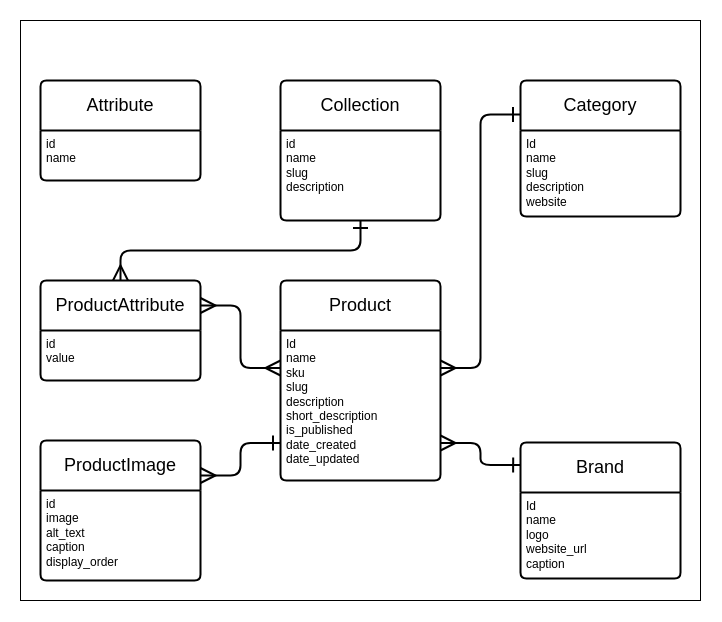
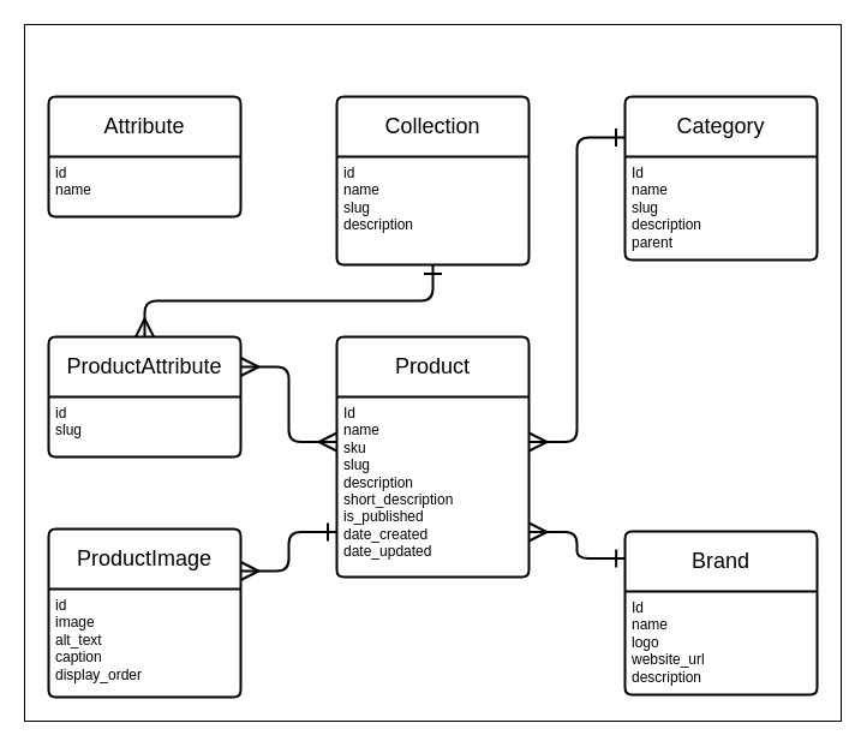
  <mxCell id="0" />
  <mxCell id="1" parent="0" />
  <mxCell id="2" value="" style="rounded=0;whiteSpace=wrap;html=1;" vertex="1" parent="1"><mxGeometry x="20" y="20" width="680" height="580" as="geometry" /></mxCell>
  <mxCell id="3" style="rounded=1;orthogonalLoop=1;jettySize=auto;html=1;strokeWidth=2;edgeStyle=orthogonalEdgeStyle;sourcePerimeterSpacing=0;curved=0;startArrow=ERmany;startFill=0;endArrow=ERone;endFill=0;startSize=12;endSize=12;exitX=1;exitY=0.25;exitDx=0;exitDy=0;entryX=0;entryY=0.25;entryDx=0;entryDy=0;" parent="1" source="5" target="6" edge="1"><mxGeometry relative="1" as="geometry" /></mxCell>
  <mxCell id="4" value="&lt;font style=&quot;font-size: 18px;&quot;&gt;Product&lt;/font&gt;" style="swimlane;childLayout=stackLayout;horizontal=1;startSize=50;horizontalStack=0;rounded=1;fontSize=14;fontStyle=0;strokeWidth=2;resizeParent=0;resizeLast=1;shadow=0;dashed=0;align=center;arcSize=4;whiteSpace=wrap;html=1;" parent="1" vertex="1"><mxGeometry x="280" y="280" width="160" height="200" as="geometry" /></mxCell>
  <mxCell id="5" value="Id&lt;br&gt;&lt;div&gt;name&lt;/div&gt;&lt;div&gt;sku&lt;/div&gt;&lt;div&gt;slug&lt;/div&gt;&lt;div&gt;description&lt;/div&gt;&lt;div&gt;short_description&lt;/div&gt;&lt;div&gt;is_published&lt;/div&gt;&lt;div&gt;date_created&lt;/div&gt;&lt;div&gt;date_updated&lt;/div&gt;" style="align=left;strokeColor=none;fillColor=none;spacingLeft=4;spacingRight=4;fontSize=12;verticalAlign=top;resizable=0;rotatable=0;part=1;html=1;whiteSpace=wrap;" parent="4" vertex="1"><mxGeometry y="50" width="160" height="150" as="geometry" /></mxCell>
  <mxCell id="6" value="&lt;font style=&quot;font-size: 18px;&quot;&gt;Category&lt;/font&gt;" style="swimlane;childLayout=stackLayout;horizontal=1;startSize=50;horizontalStack=0;rounded=1;fontSize=14;fontStyle=0;strokeWidth=2;resizeParent=0;resizeLast=1;shadow=0;dashed=0;align=center;arcSize=4;whiteSpace=wrap;html=1;" parent="1" vertex="1"><mxGeometry x="520" y="80" width="160" height="136" as="geometry" /></mxCell>
- <mxCell id="7" value="Id&lt;br&gt;&lt;div&gt;name&lt;/div&gt;&lt;div&gt;slug&lt;/div&gt;&lt;div&gt;description&lt;/div&gt;&lt;div&gt;website&lt;/div&gt;" style="align=left;strokeColor=none;fillColor=none;spacingLeft=4;spacingRight=4;fontSize=12;verticalAlign=top;resizable=0;rotatable=0;part=1;html=1;whiteSpace=wrap;" parent="6" vertex="1"><mxGeometry y="50" width="160" height="86" as="geometry" /></mxCell>
+ <mxCell id="7" value="Id&lt;br&gt;&lt;div&gt;name&lt;/div&gt;&lt;div&gt;slug&lt;/div&gt;&lt;div&gt;description&lt;/div&gt;&lt;div&gt;parent&lt;/div&gt;" style="align=left;strokeColor=none;fillColor=none;spacingLeft=4;spacingRight=4;fontSize=12;verticalAlign=top;resizable=0;rotatable=0;part=1;html=1;whiteSpace=wrap;" parent="6" vertex="1"><mxGeometry y="50" width="160" height="86" as="geometry" /></mxCell>
  <mxCell id="8" value="&lt;font style=&quot;font-size: 18px;&quot;&gt;Brand&lt;/font&gt;" style="swimlane;childLayout=stackLayout;horizontal=1;startSize=50;horizontalStack=0;rounded=1;fontSize=14;fontStyle=0;strokeWidth=2;resizeParent=0;resizeLast=1;shadow=0;dashed=0;align=center;arcSize=4;whiteSpace=wrap;html=1;" parent="1" vertex="1"><mxGeometry x="520" y="442" width="160" height="136" as="geometry" /></mxCell>
- <mxCell id="9" value="Id&lt;br&gt;&lt;div&gt;name&lt;/div&gt;&lt;div&gt;logo&lt;/div&gt;&lt;div&gt;website_url&lt;/div&gt;&lt;div&gt;caption&lt;/div&gt;" style="align=left;strokeColor=none;fillColor=none;spacingLeft=4;spacingRight=4;fontSize=12;verticalAlign=top;resizable=0;rotatable=0;part=1;html=1;whiteSpace=wrap;" parent="8" vertex="1"><mxGeometry y="50" width="160" height="86" as="geometry" /></mxCell>
+ <mxCell id="9" value="Id&lt;br&gt;&lt;div&gt;name&lt;/div&gt;&lt;div&gt;logo&lt;/div&gt;&lt;div&gt;website_url&lt;/div&gt;&lt;div&gt;description&lt;/div&gt;" style="align=left;strokeColor=none;fillColor=none;spacingLeft=4;spacingRight=4;fontSize=12;verticalAlign=top;resizable=0;rotatable=0;part=1;html=1;whiteSpace=wrap;" parent="8" vertex="1"><mxGeometry y="50" width="160" height="86" as="geometry" /></mxCell>
  <mxCell id="10" value="&lt;font style=&quot;font-size: 18px;&quot;&gt;ProductImage&lt;/font&gt;" style="swimlane;childLayout=stackLayout;horizontal=1;startSize=50;horizontalStack=0;rounded=1;fontSize=14;fontStyle=0;strokeWidth=2;resizeParent=0;resizeLast=1;shadow=0;dashed=0;align=center;arcSize=4;whiteSpace=wrap;html=1;" parent="1" vertex="1"><mxGeometry x="40" y="440" width="160" height="140" as="geometry" /></mxCell>
  <mxCell id="11" value="id&lt;div&gt;image&lt;/div&gt;&lt;div&gt;alt_text&lt;/div&gt;&lt;div&gt;caption&lt;/div&gt;&lt;div&gt;display_order&lt;/div&gt;" style="align=left;strokeColor=none;fillColor=none;spacingLeft=4;spacingRight=4;fontSize=12;verticalAlign=top;resizable=0;rotatable=0;part=1;html=1;whiteSpace=wrap;" parent="10" vertex="1"><mxGeometry y="50" width="160" height="90" as="geometry" /></mxCell>
  <mxCell id="12" value="&lt;font style=&quot;font-size: 18px;&quot;&gt;Attribute&lt;/font&gt;" style="swimlane;childLayout=stackLayout;horizontal=1;startSize=50;horizontalStack=0;rounded=1;fontSize=14;fontStyle=0;strokeWidth=2;resizeParent=0;resizeLast=1;shadow=0;dashed=0;align=center;arcSize=4;whiteSpace=wrap;html=1;" parent="1" vertex="1"><mxGeometry x="40" y="80" width="160" height="100" as="geometry" /></mxCell>
  <mxCell id="13" value="id&lt;div&gt;name&lt;/div&gt;" style="align=left;strokeColor=none;fillColor=none;spacingLeft=4;spacingRight=4;fontSize=12;verticalAlign=top;resizable=0;rotatable=0;part=1;html=1;whiteSpace=wrap;" parent="12" vertex="1"><mxGeometry y="50" width="160" height="50" as="geometry" /></mxCell>
  <mxCell id="14" value="&lt;font style=&quot;font-size: 18px;&quot;&gt;ProductAttribute&lt;/font&gt;" style="swimlane;childLayout=stackLayout;horizontal=1;startSize=50;horizontalStack=0;rounded=1;fontSize=14;fontStyle=0;strokeWidth=2;resizeParent=0;resizeLast=1;shadow=0;dashed=0;align=center;arcSize=4;whiteSpace=wrap;html=1;" parent="1" vertex="1"><mxGeometry x="40" y="280" width="160" height="100" as="geometry" /></mxCell>
- <mxCell id="15" value="id&lt;div&gt;value&lt;/div&gt;" style="align=left;strokeColor=none;fillColor=none;spacingLeft=4;spacingRight=4;fontSize=12;verticalAlign=top;resizable=0;rotatable=0;part=1;html=1;whiteSpace=wrap;" parent="14" vertex="1"><mxGeometry y="50" width="160" height="50" as="geometry" /></mxCell>
+ <mxCell id="15" value="id&lt;div&gt;slug&lt;/div&gt;" style="align=left;strokeColor=none;fillColor=none;spacingLeft=4;spacingRight=4;fontSize=12;verticalAlign=top;resizable=0;rotatable=0;part=1;html=1;whiteSpace=wrap;" parent="14" vertex="1"><mxGeometry y="50" width="160" height="50" as="geometry" /></mxCell>
  <mxCell id="16" value="&lt;font style=&quot;font-size: 18px;&quot;&gt;Collection&lt;/font&gt;" style="swimlane;childLayout=stackLayout;horizontal=1;startSize=50;horizontalStack=0;rounded=1;fontSize=14;fontStyle=0;strokeWidth=2;resizeParent=0;resizeLast=1;shadow=0;dashed=0;align=center;arcSize=4;whiteSpace=wrap;html=1;" parent="1" vertex="1"><mxGeometry x="280" y="80" width="160" height="140" as="geometry" /></mxCell>
  <mxCell id="17" value="id&lt;div&gt;name&lt;/div&gt;&lt;div&gt;slug&lt;/div&gt;&lt;div&gt;description&lt;/div&gt;" style="align=left;strokeColor=none;fillColor=none;spacingLeft=4;spacingRight=4;fontSize=12;verticalAlign=top;resizable=0;rotatable=0;part=1;html=1;whiteSpace=wrap;" parent="16" vertex="1"><mxGeometry y="50" width="160" height="90" as="geometry" /></mxCell>
  <mxCell id="18" style="rounded=1;orthogonalLoop=1;jettySize=auto;html=1;strokeWidth=2;edgeStyle=orthogonalEdgeStyle;sourcePerimeterSpacing=0;curved=0;startArrow=ERmany;startFill=0;endArrow=ERone;endFill=0;startSize=12;endSize=12;entryX=0.001;entryY=0.165;entryDx=0;entryDy=0;entryPerimeter=0;exitX=1;exitY=0.75;exitDx=0;exitDy=0;" parent="1" source="5" target="8" edge="1"><mxGeometry relative="1" as="geometry"><mxPoint x="620" y="395" as="sourcePoint" /><mxPoint x="740" y="363" as="targetPoint" /></mxGeometry></mxCell>
  <mxCell id="19" style="rounded=1;orthogonalLoop=1;jettySize=auto;html=1;strokeWidth=2;edgeStyle=orthogonalEdgeStyle;sourcePerimeterSpacing=0;curved=0;startArrow=ERmany;startFill=0;endArrow=ERone;endFill=0;startSize=12;endSize=12;exitX=1;exitY=0.25;exitDx=0;exitDy=0;entryX=0;entryY=0.75;entryDx=0;entryDy=0;" parent="1" source="10" target="5" edge="1"><mxGeometry relative="1" as="geometry"><mxPoint x="619" y="311" as="sourcePoint" /><mxPoint x="640" y="530" as="targetPoint" /></mxGeometry></mxCell>
  <mxCell id="20" style="rounded=1;orthogonalLoop=1;jettySize=auto;html=1;strokeWidth=2;edgeStyle=orthogonalEdgeStyle;sourcePerimeterSpacing=0;curved=0;startArrow=ERmany;startFill=0;endArrow=ERmany;endFill=0;startSize=12;endSize=12;exitX=1;exitY=0.25;exitDx=0;exitDy=0;entryX=0;entryY=0.25;entryDx=0;entryDy=0;" parent="1" source="14" target="5" edge="1"><mxGeometry relative="1" as="geometry"><mxPoint x="540" y="590" as="sourcePoint" /><mxPoint x="540" y="495" as="targetPoint" /></mxGeometry></mxCell>
  <mxCell id="21" style="rounded=1;orthogonalLoop=1;jettySize=auto;html=1;strokeWidth=2;edgeStyle=orthogonalEdgeStyle;sourcePerimeterSpacing=0;curved=0;startArrow=ERmany;startFill=0;endArrow=ERone;endFill=0;startSize=12;endSize=12;exitX=0.5;exitY=0;exitDx=0;exitDy=0;" parent="1" source="14" target="17" edge="1"><mxGeometry relative="1" as="geometry"><mxPoint x="330" y="515" as="sourcePoint" /><mxPoint x="450" y="350" as="targetPoint" /></mxGeometry></mxCell>
